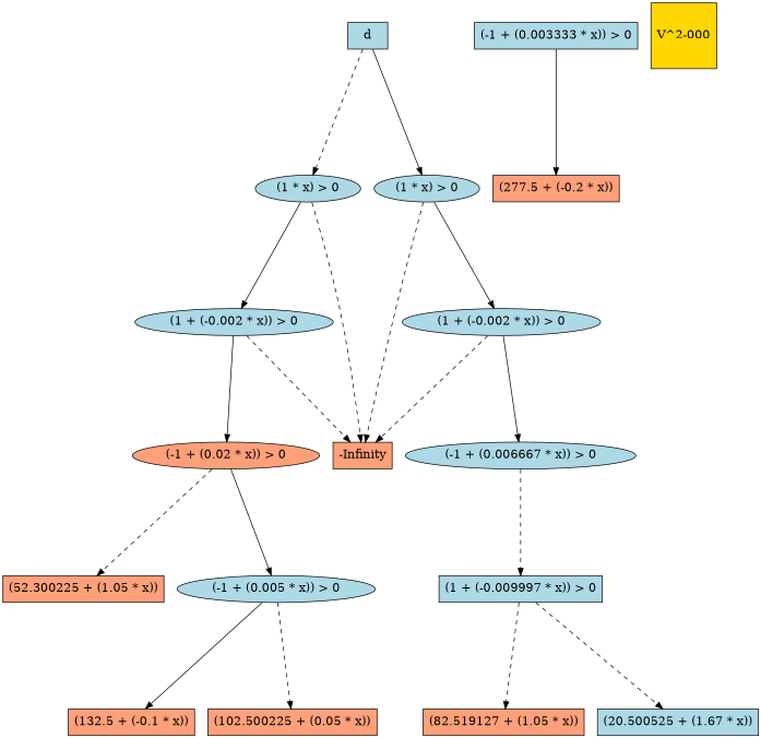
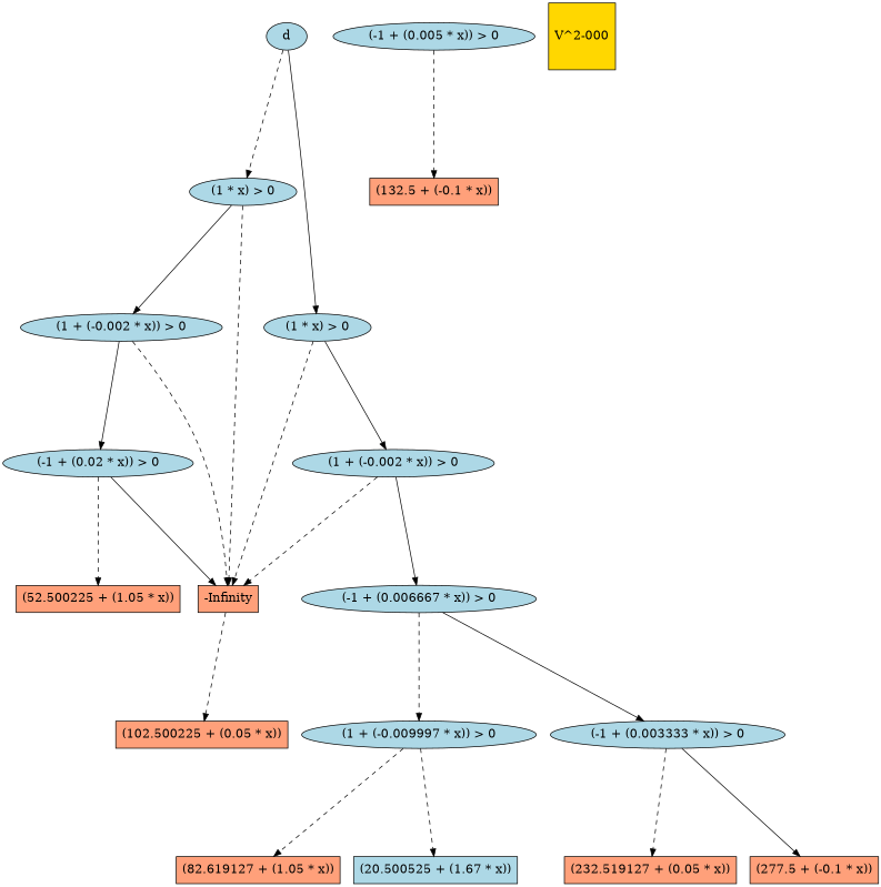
  digraph {
    fontname=Helvetica
    fontsize=16
    ranksep=2.00
    node [color=black fillcolor=lightblue fontsize=16 shape=ellipse style=filled]
    edge [color=black style=dashed]
-   n1 [fillcolor=lightsalmon label="(52.300225 + (1.05 * x))" shape=box]
+   n1 [fillcolor=lightsalmon label="(52.500225 + (1.05 * x))" shape=box]
    n2 [label="(1 + (-0.002 * x)) > 0"]
    n3 [fillcolor=lightsalmon label="-Infinity" shape=box]
    n4 [label="(-1 + (0.006667 * x)) > 0"]
-   n5 [label="(-1 + (0.003333 * x)) > 0" shape=box]
-   n6 [label="(1 + (-0.009997 * x)) > 0" shape=box]
-   n7 [label=d shape=box]
+   n5 [label="(-1 + (0.003333 * x)) > 0"]
+   n6 [label="(1 + (-0.009997 * x)) > 0"]
+   n7 [label=d]
    n8 [label="(1 * x) > 0"]
    n9 [label="(1 * x) > 0"]
    n10 [label="(1 + (-0.002 * x)) > 0"]
-   n11 [fillcolor=lightsalmon label="(-1 + (0.02 * x)) > 0"]
+   n11 [label="(-1 + (0.02 * x)) > 0"]
    n12 [label="(-1 + (0.005 * x)) > 0"]
    n13 [fillcolor=lightsalmon label="(132.5 + (-0.1 * x))" shape=box]
+   n14 [fillcolor=lightsalmon label="(232.519127 + (0.05 * x))" shape=box]
    n15 [fillcolor=lightsalmon label="(102.500225 + (0.05 * x))" shape=box]
-   n16 [fillcolor=lightsalmon label="(277.5 + (-0.2 * x))" shape=box]
+   n16 [fillcolor=lightsalmon label="(277.5 + (-0.1 * x))" shape=box]
    n17 [fillcolor=gold1 label="V^2-000" shape=square]
-   n18 [fillcolor=lightsalmon label="(82.519127 + (1.05 * x))" shape=box]
+   n18 [fillcolor=lightsalmon label="(82.619127 + (1.05 * x))" shape=box]
    n19 [label="(20.500525 + (1.67 * x))" shape=box]
    n2 -> n3
    n2 -> n4 [style=solid]
+   n4 -> n5 [style=solid]
    n4 -> n6
+   n5 -> n14
    n5 -> n16 [style=solid]
    n6 -> n18
    n6 -> n19
    n7 -> n8
    n7 -> n9 [style=solid]
    n8 -> n3
    n8 -> n10 [style=solid]
    n9 -> n2 [style=solid]
    n9 -> n3
    n10 -> n3
    n10 -> n11 [style=solid]
    n11 -> n1
-   n11 -> n12 [style=solid]
-   n12 -> n13 [style=solid]
-   n12 -> n15
+   n11 -> n3 [style=solid]
+   n12 -> n13
+   n3 -> n15
  }
